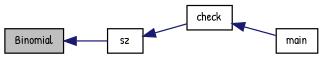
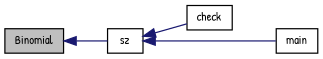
  digraph {
    fontname="Patrick Hand"
    rankdir=LR
    node [color=black fillcolor=white fontname="Patrick Hand" fontsize=10 shape=record style=filled]
    edge [color=midnightblue dir=back fontname="Patrick Hand" fontsize=10 labelfontname=Helvetica labelfontsize=10 style=solid]
    n1 [fillcolor=grey75 fontcolor=black height=0.2 label=Binomial width=0.4]
    n2 [height=0.2 label=sz width=0.4]
    n3 [height=0.2 label=check width=0.4]
    n4 [height=0.2 label=main width=0.4]
    n1 -> n2
    n2 -> n3
-   n3 -> n4
+   n2 -> n4
  }
